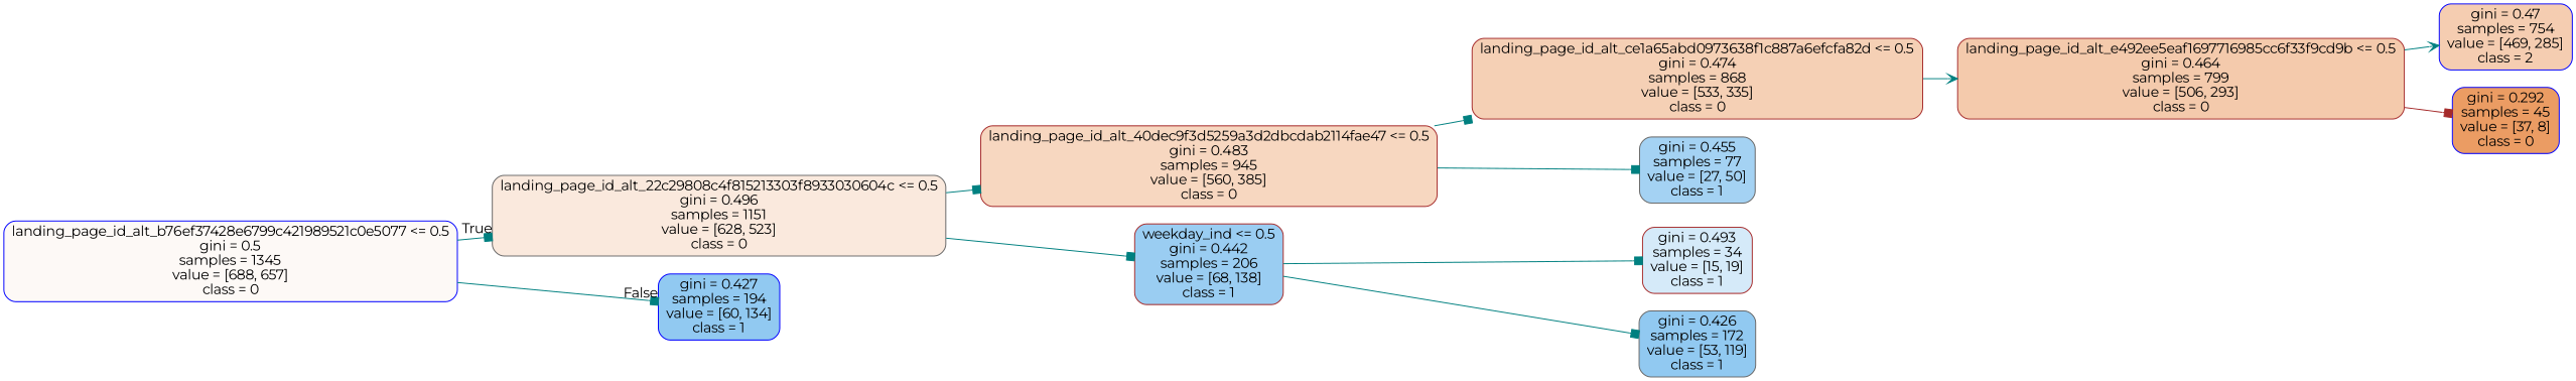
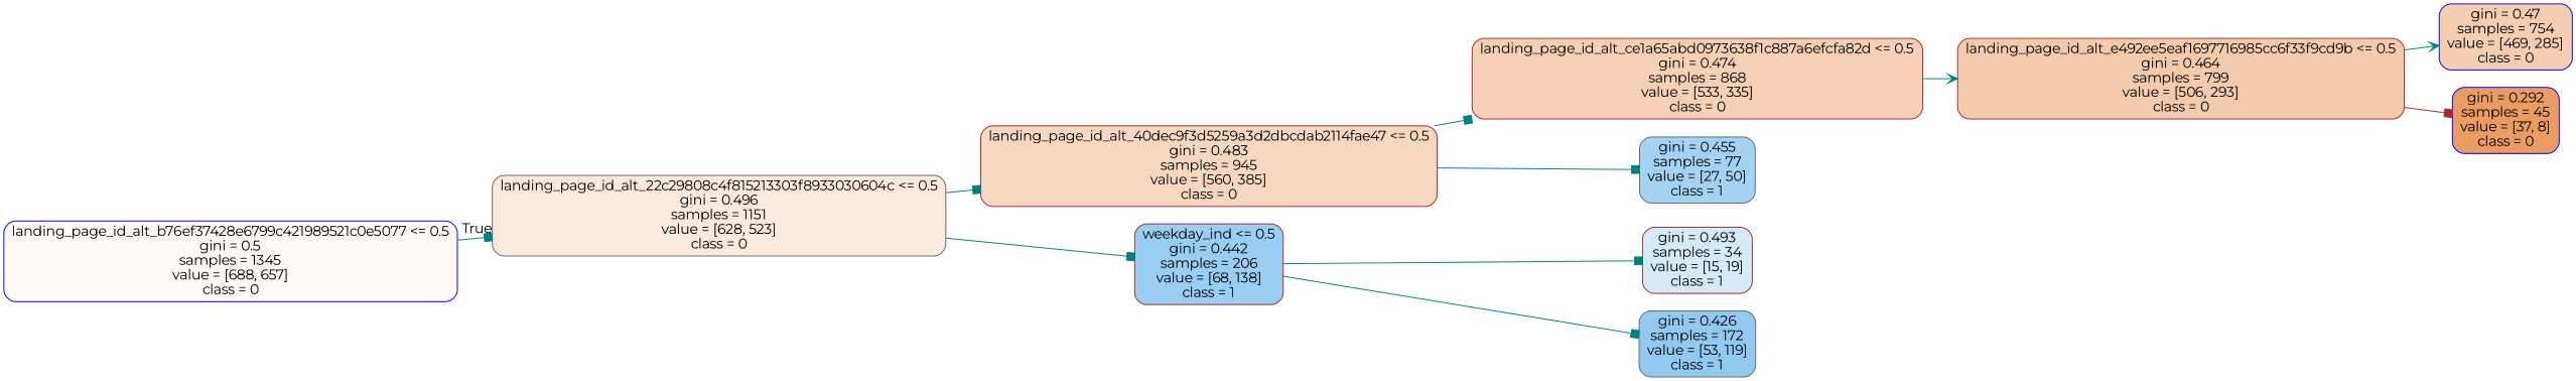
  digraph {
    fontname=Montserrat
    rankdir=LR
    node [color=brown fillcolor="#399de58d" fontname=Montserrat shape=box style="filled, rounded"]
    edge [arrowhead=box color=teal fontname=Montserrat]
    n1 [color=blue fillcolor="#e581390b" label="landing_page_id_alt_b76ef37428e6799c421989521c0e5077 <= 0.5\ngini = 0.5\nsamples = 1345\nvalue = [688, 657]\nclass = 0"]
    n2 [color=gray40 fillcolor="#e581392b" label="landing_page_id_alt_22c29808c4f815213303f8933030604c <= 0.5\ngini = 0.496\nsamples = 1151\nvalue = [628, 523]\nclass = 0"]
-   n3 [color=blue label="gini = 0.427\nsamples = 194\nvalue = [60, 134]\nclass = 1"]
    n4 [fillcolor="#e5813950" label="landing_page_id_alt_40dec9f3d5259a3d2dbcdab2114fae47 <= 0.5\ngini = 0.483\nsamples = 945\nvalue = [560, 385]\nclass = 0"]
    n5 [fillcolor="#399de581" label="weekday_ind <= 0.5\ngini = 0.442\nsamples = 206\nvalue = [68, 138]\nclass = 1"]
    n6 [fillcolor="#e581395f" label="landing_page_id_alt_ce1a65abd0973638f1c887a6efcfa82d <= 0.5\ngini = 0.474\nsamples = 868\nvalue = [533, 335]\nclass = 0"]
    n7 [color=gray40 fillcolor="#399de575" label="gini = 0.455\nsamples = 77\nvalue = [27, 50]\nclass = 1"]
    n8 [fillcolor="#399de536" label="gini = 0.493\nsamples = 34\nvalue = [15, 19]\nclass = 1"]
    n9 [color=gray40 label="gini = 0.426\nsamples = 172\nvalue = [53, 119]\nclass = 1"]
    n10 [fillcolor="#e581396b" label="landing_page_id_alt_e492ee5eaf1697716985cc6f33f9cd9b <= 0.5\ngini = 0.464\nsamples = 799\nvalue = [506, 293]\nclass = 0"]
-   n11 [color=blue fillcolor="#e5813964" label="gini = 0.47\nsamples = 754\nvalue = [469, 285]\nclass = 2"]
+   n11 [color=blue fillcolor="#e5813964" label="gini = 0.47\nsamples = 754\nvalue = [469, 285]\nclass = 0"]
    n12 [color=blue fillcolor="#e58139c8" label="gini = 0.292\nsamples = 45\nvalue = [37, 8]\nclass = 0"]
    n1 -> n2 [headlabel=True labelangle=45 labeldistance=2.5]
-   n1 -> n3 [headlabel=False labelangle=-45 labeldistance=2.5]
    n2 -> n4
    n2 -> n5
    n4 -> n6
    n4 -> n7
    n5 -> n8
    n5 -> n9
    n6 -> n10 [arrowhead=vee]
    n10 -> n11 [arrowhead=vee]
    n10 -> n12 [color=brown]
  }
